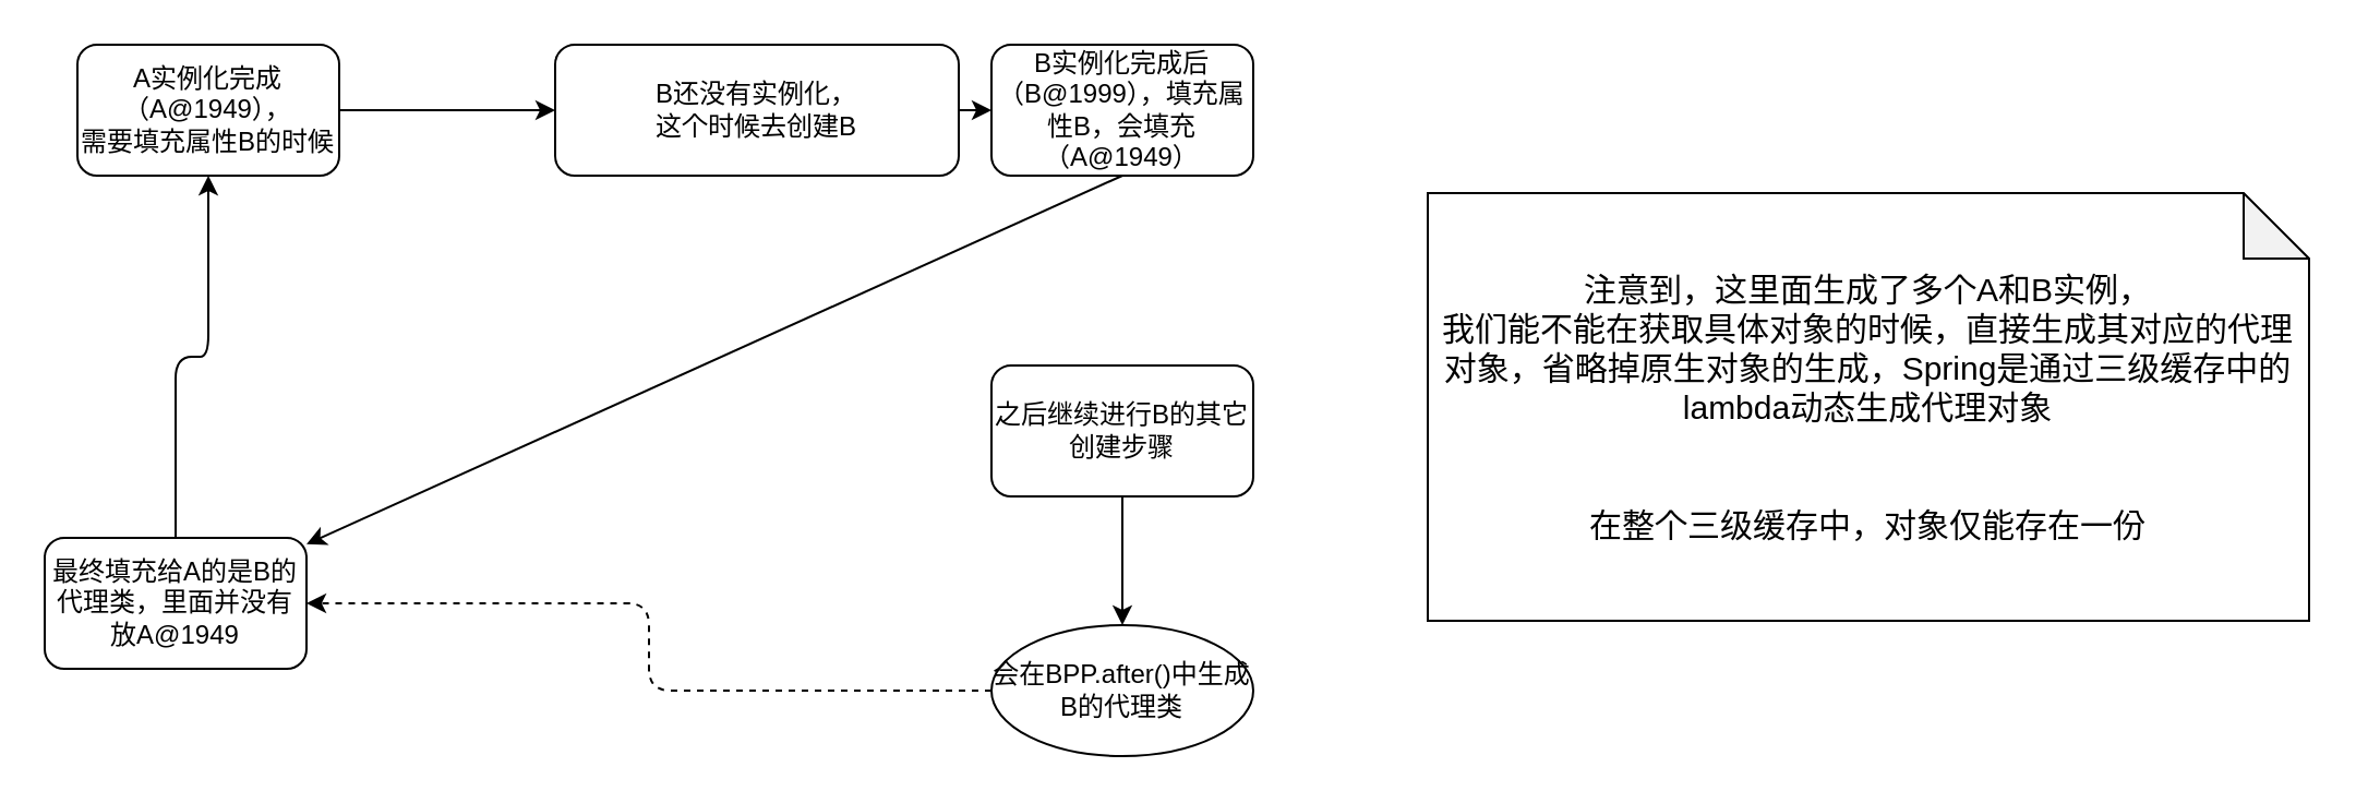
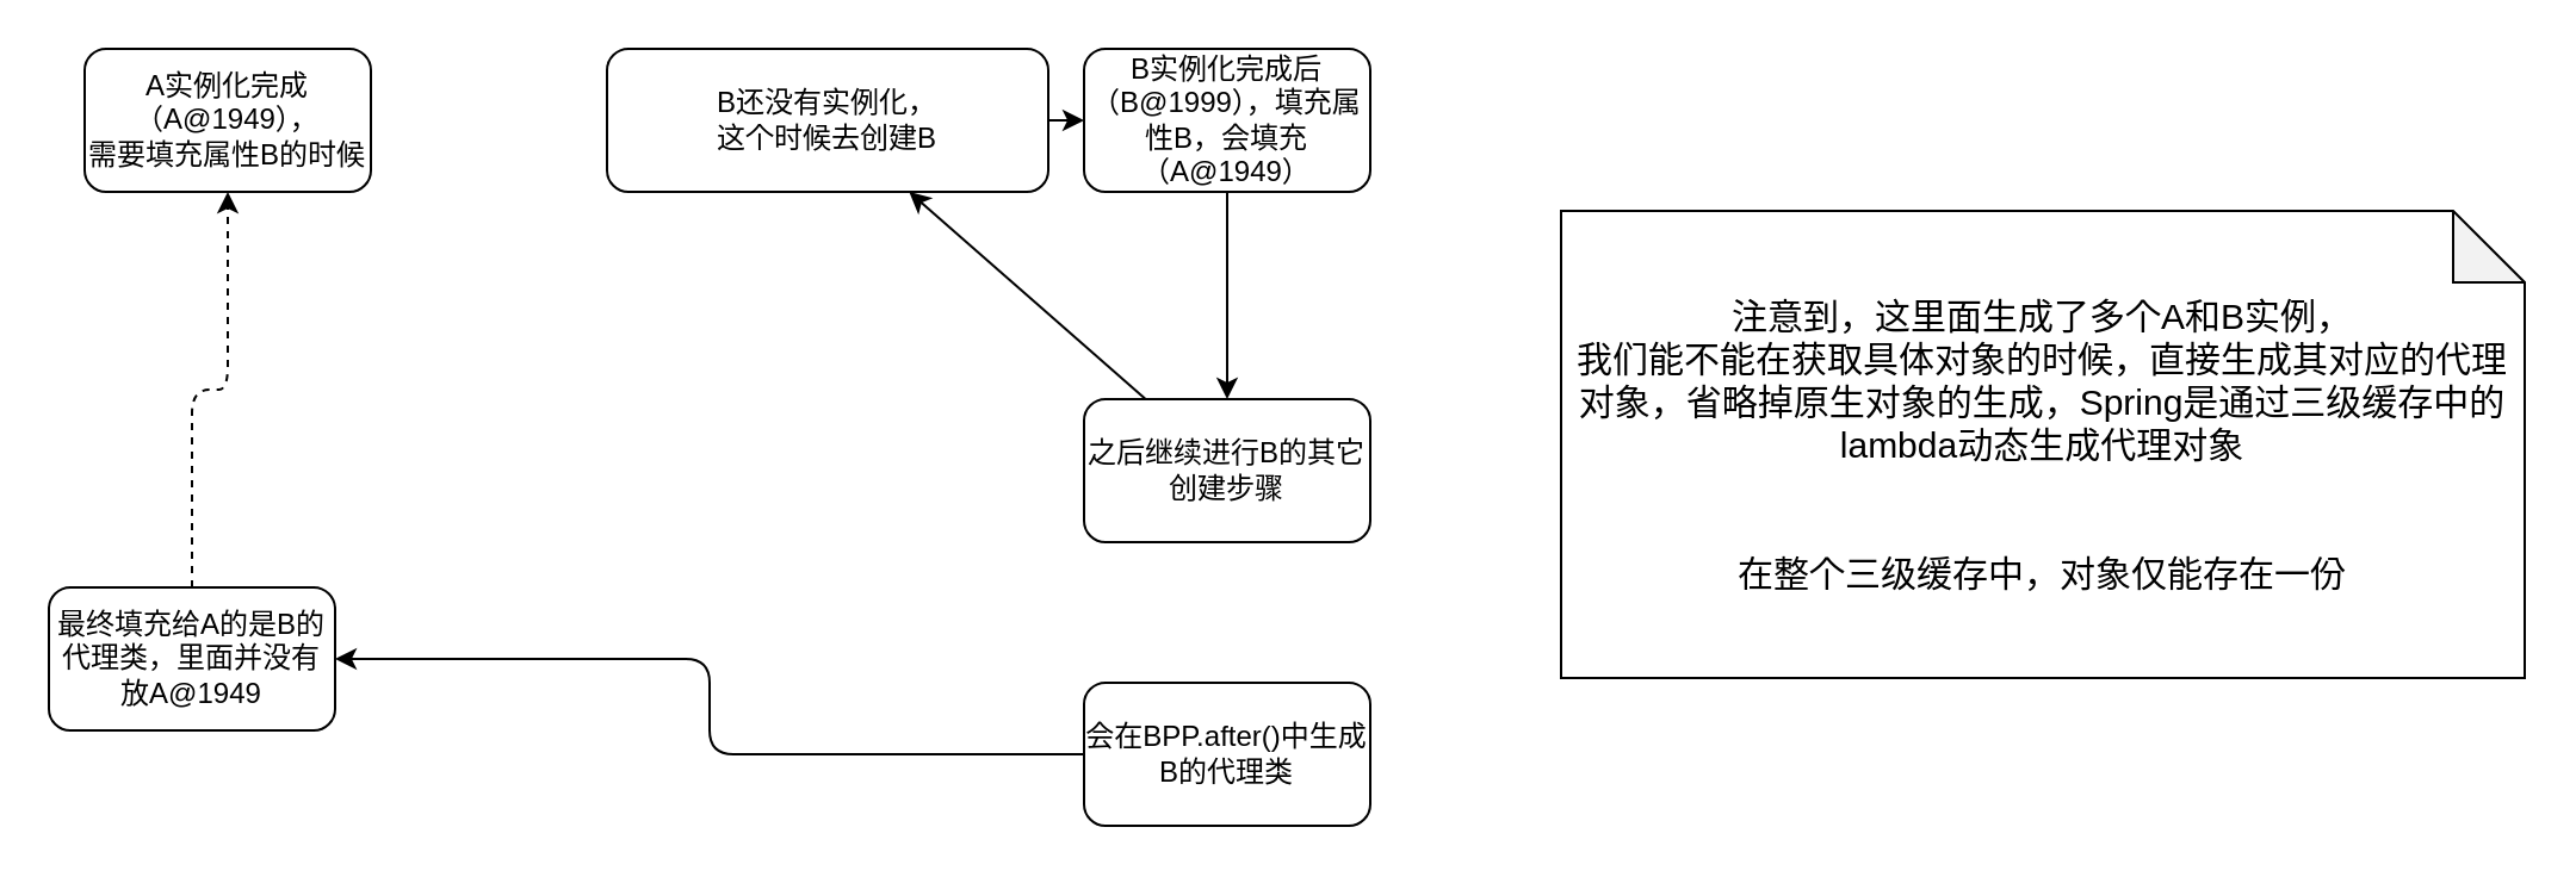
  <mxCell id="0" />
  <mxCell id="1" parent="0" />
- <mxCell id="2" style="edgeStyle=none;html=1;exitX=1;exitY=0.5;exitDx=0;exitDy=0;entryX=0;entryY=0.5;entryDx=0;entryDy=0;" edge="1" parent="1" source="3" target="9"><mxGeometry relative="1" as="geometry" /></mxCell>
  <mxCell id="3" value="A实例化完成（A@1949），&lt;br&gt;需要填充属性B的时候" style="rounded=1;whiteSpace=wrap;html=1;" vertex="1" parent="1"><mxGeometry x="35" y="20" width="120" height="60" as="geometry" /></mxCell>
- <mxCell id="4" value="" style="edgeStyle=none;html=1;" edge="1" parent="1" source="5" target="13"><mxGeometry relative="1" as="geometry" /></mxCell>
+ <mxCell id="4" value="" style="edgeStyle=none;html=1;" edge="1" parent="1" source="5" target="9"><mxGeometry relative="1" as="geometry" /></mxCell>
  <mxCell id="5" value="之后继续进行B的其它创建步骤" style="rounded=1;whiteSpace=wrap;html=1;" vertex="1" parent="1"><mxGeometry x="454" y="167" width="120" height="60" as="geometry" /></mxCell>
- <mxCell id="6" style="edgeStyle=none;html=1;exitX=0.5;exitY=1;exitDx=0;exitDy=0;" edge="1" parent="1" source="7" target="11"><mxGeometry relative="1" as="geometry" /></mxCell>
+ <mxCell id="6" style="edgeStyle=none;html=1;exitX=0.5;exitY=1;exitDx=0;exitDy=0;entryX=0.5;entryY=0;entryDx=0;entryDy=0;" edge="1" parent="1" source="7" target="5"><mxGeometry relative="1" as="geometry" /></mxCell>
  <mxCell id="7" value="B实例化完成后（B@1999），填充属性B，会填充（A@1949）" style="rounded=1;whiteSpace=wrap;html=1;" vertex="1" parent="1"><mxGeometry x="454" y="20" width="120" height="60" as="geometry" /></mxCell>
  <mxCell id="8" style="edgeStyle=none;html=1;exitX=1;exitY=0.5;exitDx=0;exitDy=0;" edge="1" parent="1" source="9" target="7"><mxGeometry relative="1" as="geometry" /></mxCell>
  <mxCell id="9" value="B还没有实例化，&lt;br&gt;这个时候去创建B" style="rounded=1;whiteSpace=wrap;html=1;" vertex="1" parent="1"><mxGeometry x="254" y="20" width="185" height="60" as="geometry" /></mxCell>
- <mxCell id="10" style="edgeStyle=orthogonalEdgeStyle;html=1;exitX=0.5;exitY=0;exitDx=0;exitDy=0;entryX=0.5;entryY=1;entryDx=0;entryDy=0;fontSize=15;" edge="1" parent="1" source="11" target="3"><mxGeometry relative="1" as="geometry" /></mxCell>
+ <mxCell id="10" style="edgeStyle=orthogonalEdgeStyle;html=1;exitX=0.5;exitY=0;exitDx=0;exitDy=0;entryX=0.5;entryY=1;entryDx=0;entryDy=0;fontSize=15;dashed=1;" edge="1" parent="1" source="11" target="3"><mxGeometry relative="1" as="geometry" /></mxCell>
  <mxCell id="11" value="最终填充给A的是B的代理类，里面并没有放A@1949" style="rounded=1;whiteSpace=wrap;html=1;" vertex="1" parent="1"><mxGeometry x="20" y="246" width="120" height="60" as="geometry" /></mxCell>
- <mxCell id="12" style="edgeStyle=orthogonalEdgeStyle;html=1;exitX=0;exitY=0.5;exitDx=0;exitDy=0;entryX=1;entryY=0.5;entryDx=0;entryDy=0;fontSize=15;dashed=1;" edge="1" parent="1" source="13" target="11"><mxGeometry relative="1" as="geometry" /></mxCell>
- <mxCell id="13" value="会在BPP.after()中生成B的代理类" style="ellipse;whiteSpace=wrap;html=1;" vertex="1" parent="1"><mxGeometry x="454" y="286" width="120" height="60" as="geometry" /></mxCell>
+ <mxCell id="12" style="edgeStyle=orthogonalEdgeStyle;html=1;exitX=0;exitY=0.5;exitDx=0;exitDy=0;entryX=1;entryY=0.5;entryDx=0;entryDy=0;fontSize=15;" edge="1" parent="1" source="13" target="11"><mxGeometry relative="1" as="geometry" /></mxCell>
+ <mxCell id="13" value="会在BPP.after()中生成B的代理类" style="rounded=1;whiteSpace=wrap;html=1;" vertex="1" parent="1"><mxGeometry x="454" y="286" width="120" height="60" as="geometry" /></mxCell>
  <mxCell id="14" value="注意到，这里面生成了多个A和B实例，&lt;br&gt;我们能不能在获取具体对象的时候，直接生成其对应的代理对象，省略掉原生对象的生成，Spring是通过三级缓存中的lambda动态生成代理对象&lt;br&gt;&lt;br&gt;&lt;br&gt;在整个三级缓存中，对象仅能存在一份" style="shape=note;whiteSpace=wrap;html=1;backgroundOutline=1;darkOpacity=0.05;fontSize=15;" vertex="1" parent="1"><mxGeometry x="654" y="88" width="404" height="196" as="geometry" /></mxCell>
